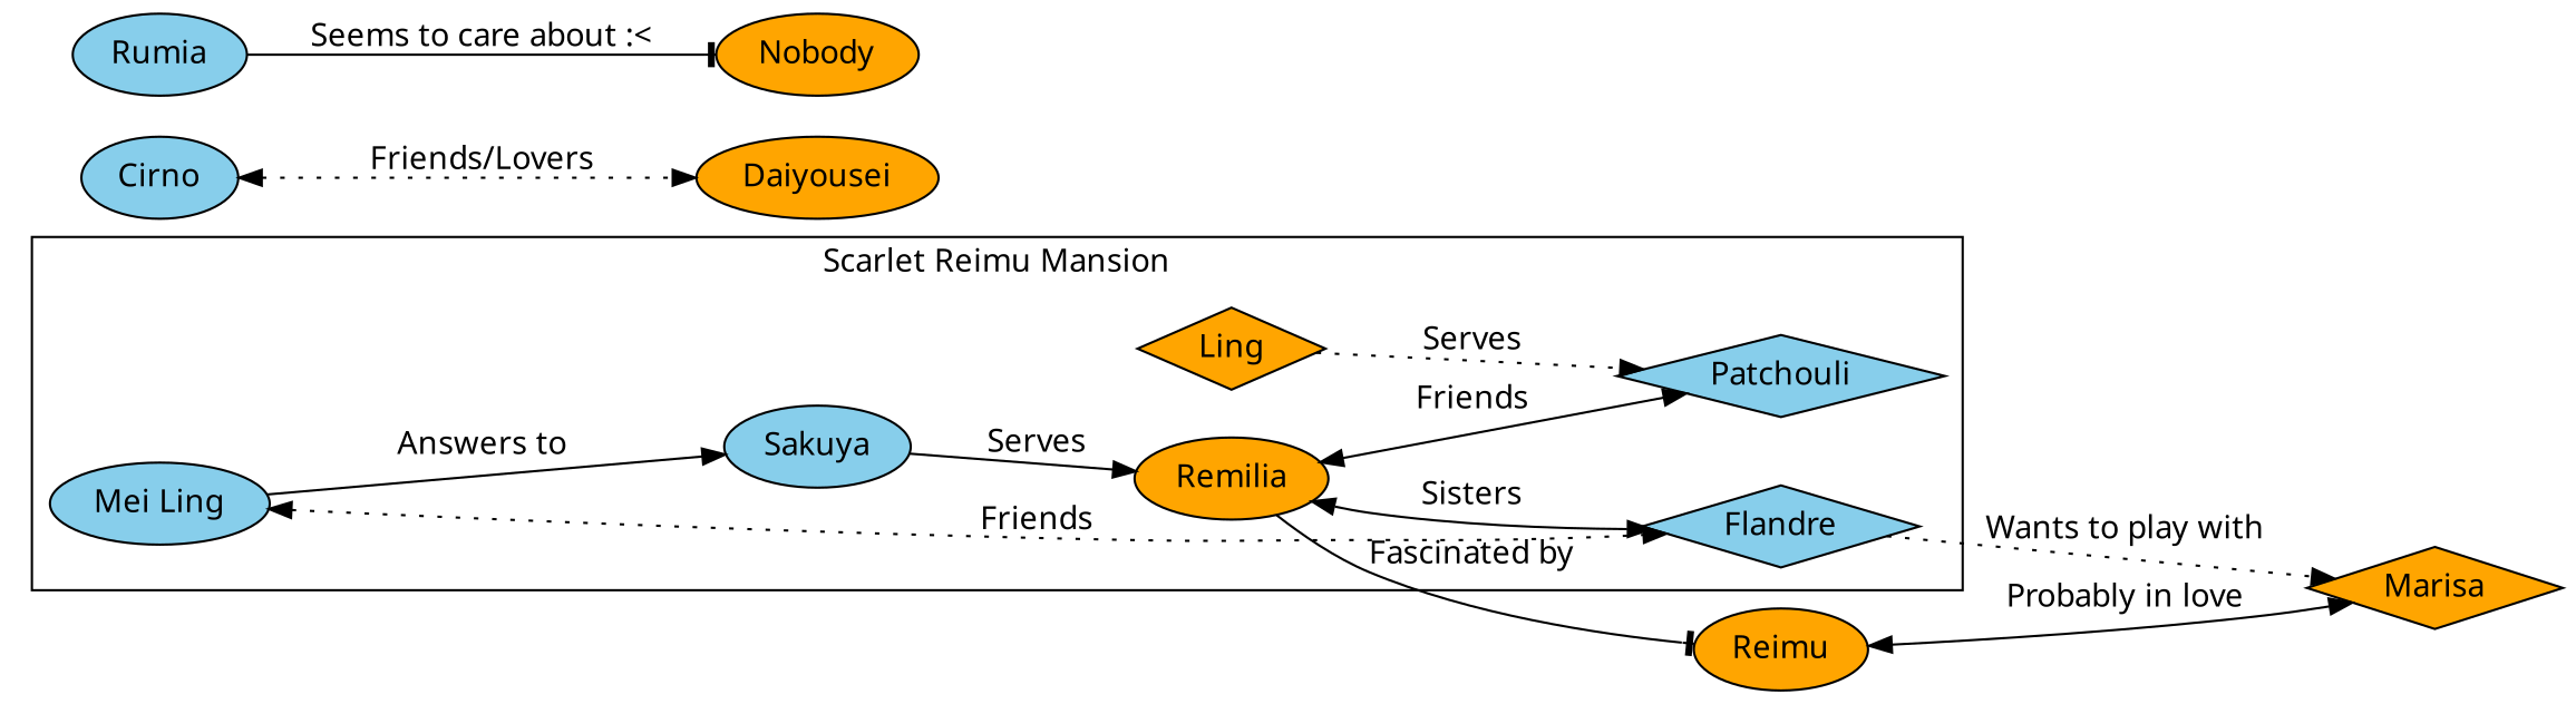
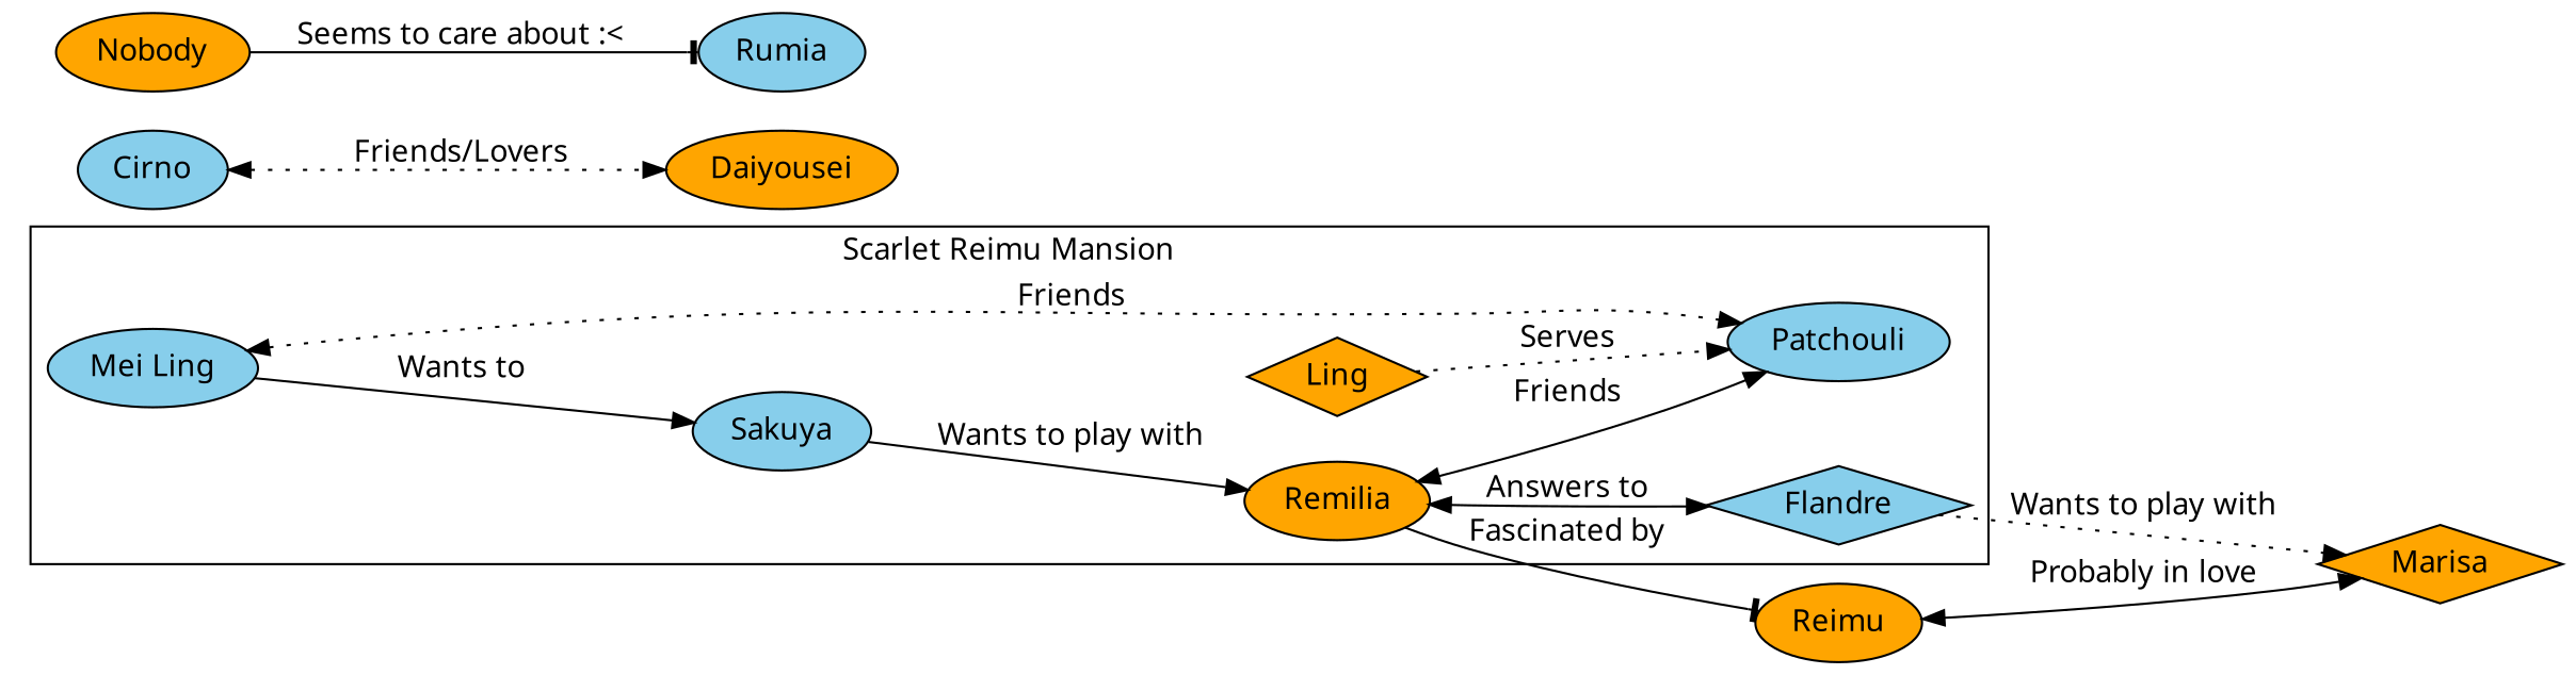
  digraph {
    fontname="Noto Sans"
    rankdir=LR
    node [fillcolor=skyblue fontname="Noto Sans" shape=ellipse style=filled]
    edge [fontname="Noto Sans" style=solid]
    Sakuya
    Remilia [fillcolor=orange]
-   Patchouli [shape=diamond]
+   Patchouli
    Flandre [shape=diamond]
    "Mei Ling"
    n6 [fillcolor=orange label=Ling shape=diamond]
    Reimu [fillcolor=orange]
    Marisa [fillcolor=orange shape=diamond]
    Daiyousei [fillcolor=orange]
    Cirno
    Nobody [fillcolor=orange]
    Rumia
    subgraph cluster_1 {
      label="Scarlet Reimu Mansion"
      Sakuya
      Remilia
      Patchouli
      Flandre
      "Mei Ling"
      n6
    }
-   Sakuya -> Remilia [arrowhead=normal label=Serves]
+   Sakuya -> Remilia [arrowhead=normal label="Wants to play with"]
    Remilia -> Patchouli [dir=both label=Friends]
-   Remilia -> Flandre [dir=both label=Sisters]
+   Remilia -> Flandre [dir=both label="Answers to"]
    Remilia -> Reimu [arrowhead=tee label="Fascinated by"]
    Flandre -> Marisa [arrowhead=normal label="Wants to play with" style=dotted]
-   "Mei Ling" -> Sakuya [arrowhead=normal label="Answers to"]
-   "Mei Ling" -> Flandre [dir=both label=Friends style=dotted]
+   "Mei Ling" -> Sakuya [arrowhead=normal label="Wants to"]
+   "Mei Ling" -> Patchouli [dir=both label=Friends style=dotted]
    n6 -> Patchouli [arrowhead=normal label=Serves style=dotted]
    Reimu -> Marisa [dir=both label="Probably in love"]
    Cirno -> Daiyousei [dir=both label="Friends/Lovers" style=dotted]
-   Rumia -> Nobody [arrowhead=tee label="Seems to care about :<"]
+   Nobody -> Rumia [arrowhead=tee label="Seems to care about :<"]
  }
